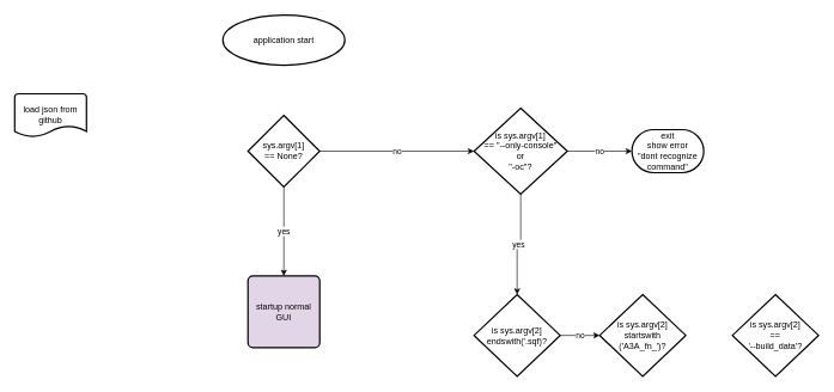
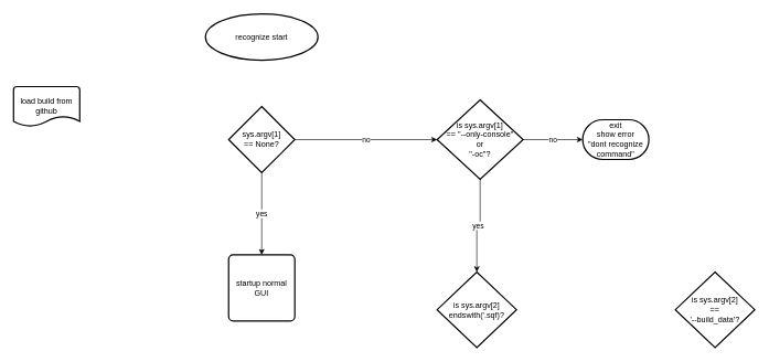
  <mxCell id="0" />
  <mxCell id="1" parent="0" />
- <mxCell id="2" value="application start&lt;br&gt;" style="strokeWidth=2;html=1;shape=mxgraph.flowchart.start_2;whiteSpace=wrap;" vertex="1" parent="1"><mxGeometry x="310" y="20" width="170" height="70" as="geometry" /></mxCell>
+ <mxCell id="2" value="recognize start&lt;br&gt;" style="strokeWidth=2;html=1;shape=mxgraph.flowchart.start_2;whiteSpace=wrap;" vertex="1" parent="1"><mxGeometry x="310" y="20" width="170" height="70" as="geometry" /></mxCell>
  <mxCell id="3" value="yes" style="edgeStyle=orthogonalEdgeStyle;rounded=0;orthogonalLoop=1;jettySize=auto;html=1;entryX=0.5;entryY=0;entryDx=0;entryDy=0;" edge="1" parent="1" source="5" target="10"><mxGeometry relative="1" as="geometry"><mxPoint x="395" y="370" as="targetPoint" /></mxGeometry></mxCell>
  <mxCell id="4" value="no" style="edgeStyle=orthogonalEdgeStyle;rounded=0;orthogonalLoop=1;jettySize=auto;html=1;entryX=0;entryY=0.5;entryDx=0;entryDy=0;entryPerimeter=0;" edge="1" parent="1" source="5" target="8"><mxGeometry relative="1" as="geometry"><mxPoint x="640" y="210" as="targetPoint" /></mxGeometry></mxCell>
  <mxCell id="5" value="sys.argv[1]&lt;br&gt;== None?" style="strokeWidth=2;html=1;shape=mxgraph.flowchart.decision;whiteSpace=wrap;" vertex="1" parent="1"><mxGeometry x="345" y="160" width="100" height="100" as="geometry" /></mxCell>
  <mxCell id="6" value="no" style="edgeStyle=orthogonalEdgeStyle;rounded=0;orthogonalLoop=1;jettySize=auto;html=1;entryX=0;entryY=0.5;entryDx=0;entryDy=0;entryPerimeter=0;" edge="1" parent="1" source="8" target="9"><mxGeometry relative="1" as="geometry" /></mxCell>
  <mxCell id="7" value="yes" style="edgeStyle=orthogonalEdgeStyle;rounded=0;orthogonalLoop=1;jettySize=auto;html=1;" edge="1" parent="1" source="8" target="12"><mxGeometry relative="1" as="geometry" /></mxCell>
  <mxCell id="8" value="is sys.argv[1]&lt;br&gt;== &quot;--only-console&quot;&lt;br&gt;or&lt;br&gt;&quot;-oc&quot;?" style="strokeWidth=2;html=1;shape=mxgraph.flowchart.decision;whiteSpace=wrap;" vertex="1" parent="1"><mxGeometry x="660" y="150" width="130" height="120" as="geometry" /></mxCell>
  <mxCell id="9" value="exit&lt;br&gt;show error&lt;br&gt;&quot;dont recognize&lt;br&gt;command&quot;" style="strokeWidth=2;html=1;shape=mxgraph.flowchart.terminator;whiteSpace=wrap;" vertex="1" parent="1"><mxGeometry x="880" y="180" width="100" height="60" as="geometry" /></mxCell>
- <mxCell id="10" value="startup normal&lt;br&gt;GUI" style="rounded=1;whiteSpace=wrap;html=1;absoluteArcSize=1;arcSize=14;strokeWidth=2;fillColor=#e1d5e7;" vertex="1" parent="1"><mxGeometry x="345" y="384" width="100" height="100" as="geometry" /></mxCell>
- <mxCell id="11" value="no" style="edgeStyle=orthogonalEdgeStyle;rounded=0;orthogonalLoop=1;jettySize=auto;html=1;entryX=0;entryY=0.5;entryDx=0;entryDy=0;entryPerimeter=0;" edge="1" parent="1" source="12" target="13"><mxGeometry relative="1" as="geometry" /></mxCell>
+ <mxCell id="10" value="startup normal&lt;br&gt;GUI" style="rounded=1;whiteSpace=wrap;html=1;absoluteArcSize=1;arcSize=14;strokeWidth=2;" vertex="1" parent="1"><mxGeometry x="345" y="384" width="100" height="100" as="geometry" /></mxCell>
  <mxCell id="12" value="is sys.argv[2]&lt;br&gt;endswith('.sqf)?" style="strokeWidth=2;html=1;shape=mxgraph.flowchart.decision;whiteSpace=wrap;" vertex="1" parent="1"><mxGeometry x="660" y="410" width="120" height="114" as="geometry" /></mxCell>
- <mxCell id="13" value="is sys.argv[2]&lt;br&gt;startswith&lt;br&gt;('A3A_fn_')?" style="strokeWidth=2;html=1;shape=mxgraph.flowchart.decision;whiteSpace=wrap;" vertex="1" parent="1"><mxGeometry x="835" y="410" width="120" height="114" as="geometry" /></mxCell>
- <mxCell id="14" value="load json from&lt;br&gt;github" style="strokeWidth=2;html=1;shape=mxgraph.flowchart.document2;whiteSpace=wrap;size=0.25;" vertex="1" parent="1"><mxGeometry x="20" y="130" width="100" height="60" as="geometry" /></mxCell>
+ <mxCell id="14" value="load build from&lt;br&gt;github" style="strokeWidth=2;html=1;shape=mxgraph.flowchart.document2;whiteSpace=wrap;size=0.25;" vertex="1" parent="1"><mxGeometry x="20" y="130" width="100" height="60" as="geometry" /></mxCell>
  <mxCell id="15" value="is sys.argv[2]&lt;br&gt;==&lt;br&gt;'--build_data'?" style="strokeWidth=2;html=1;shape=mxgraph.flowchart.decision;whiteSpace=wrap;" vertex="1" parent="1"><mxGeometry x="1020" y="410" width="120" height="114" as="geometry" /></mxCell>
